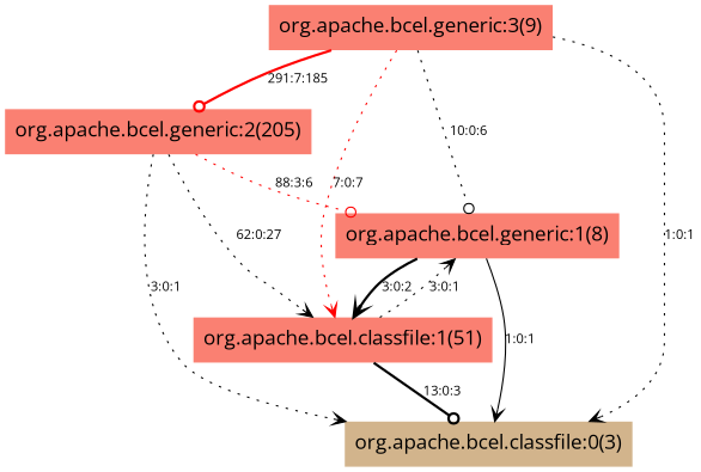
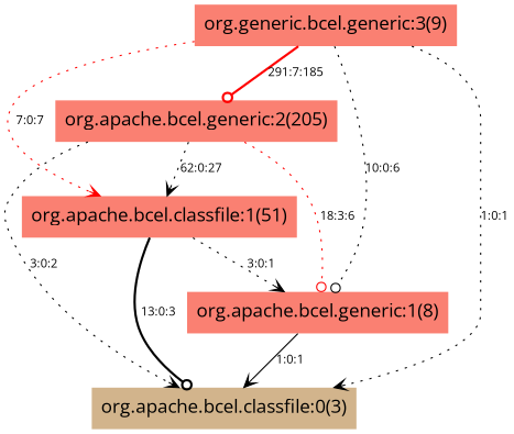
  digraph {
    fontname="Open Sans"
    node [color=red fillcolor=salmon fontname="Open Sans" fontsize=16 shape=plaintext style=filled]
    edge [arrowhead=vee color=black fontname="Open Sans" fontsize=10 style=dotted]
    n1 [label="org.apache.bcel.generic:1(8)"]
    n2 [color=gray40 label="org.apache.bcel.classfile:1(51)"]
    n3 [fillcolor=tan label="org.apache.bcel.classfile:0(3)"]
    n4 [color=brown label="org.apache.bcel.generic:2(205)"]
-   n5 [color=deeppink label="org.apache.bcel.generic:3(9)"]
-   n1 -> n2 [label="3:0:2" style=bold]
+   n5 [color=deeppink label="org.generic.bcel.generic:3(9)"]
    n1 -> n3 [label="1:0:1" style=solid]
    n2 -> n1 [label="3:0:1"]
    n2 -> n3 [arrowhead=odot label="13:0:3" style=bold]
-   n4 -> n1 [arrowhead=odot color=red label="88:3:6"]
+   n4 -> n1 [arrowhead=odot color=red label="18:3:6"]
    n4 -> n2 [label="62:0:27"]
-   n4 -> n3 [label="3:0:1"]
+   n4 -> n3 [label="3:0:2"]
    n5 -> n1 [arrowhead=odot label="10:0:6"]
    n5 -> n2 [color=red label="7:0:7"]
    n5 -> n3 [label="1:0:1"]
    n5 -> n4 [arrowhead=odot color=red label="291:7:185" style=bold]
  }
